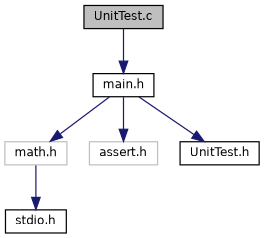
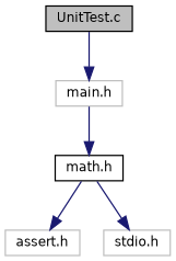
  digraph {
    node [color=black fillcolor=white fontname=Helvetica fontsize=10 shape=record style=filled]
    edge [color=midnightblue fontname=Helvetica fontsize=10 labelfontname=Helvetica labelfontsize=10 style=solid]
    n1 [fillcolor=grey75 fontcolor=black height=0.2 label="UnitTest.c" width=0.4]
-   n2 [height=0.2 label="main.h" width=0.4]
-   n3 [color=grey75 height=0.2 label="math.h" width=0.4]
+   n2 [color=grey75 height=0.2 label="main.h" width=0.4]
+   n3 [height=0.2 label="math.h" width=0.4]
    n4 [color=grey75 height=0.2 label="assert.h" width=0.4]
-   n5 [height=0.2 label="UnitTest.h" width=0.4]
-   n6 [height=0.2 label="stdio.h" width=0.4]
+   n6 [color=grey75 height=0.2 label="stdio.h" width=0.4]
    n1 -> n2
    n2 -> n3
-   n2 -> n4
-   n2 -> n5
+   n3 -> n4
    n3 -> n6
  }
